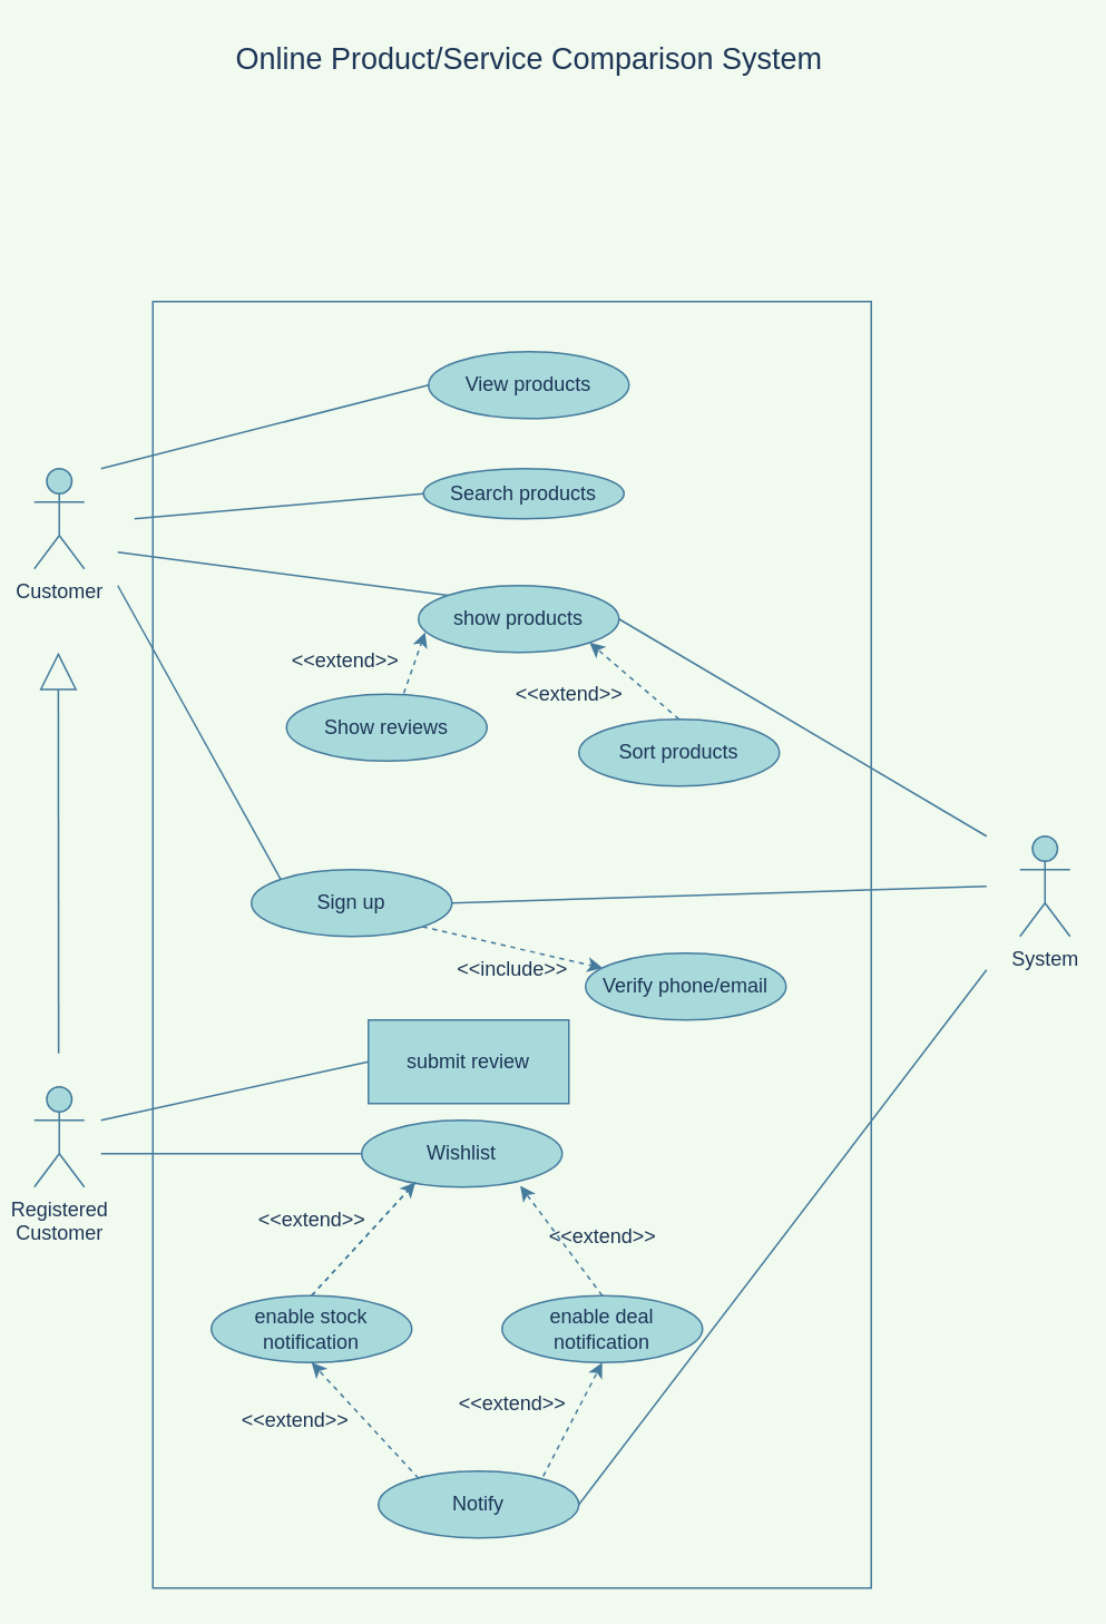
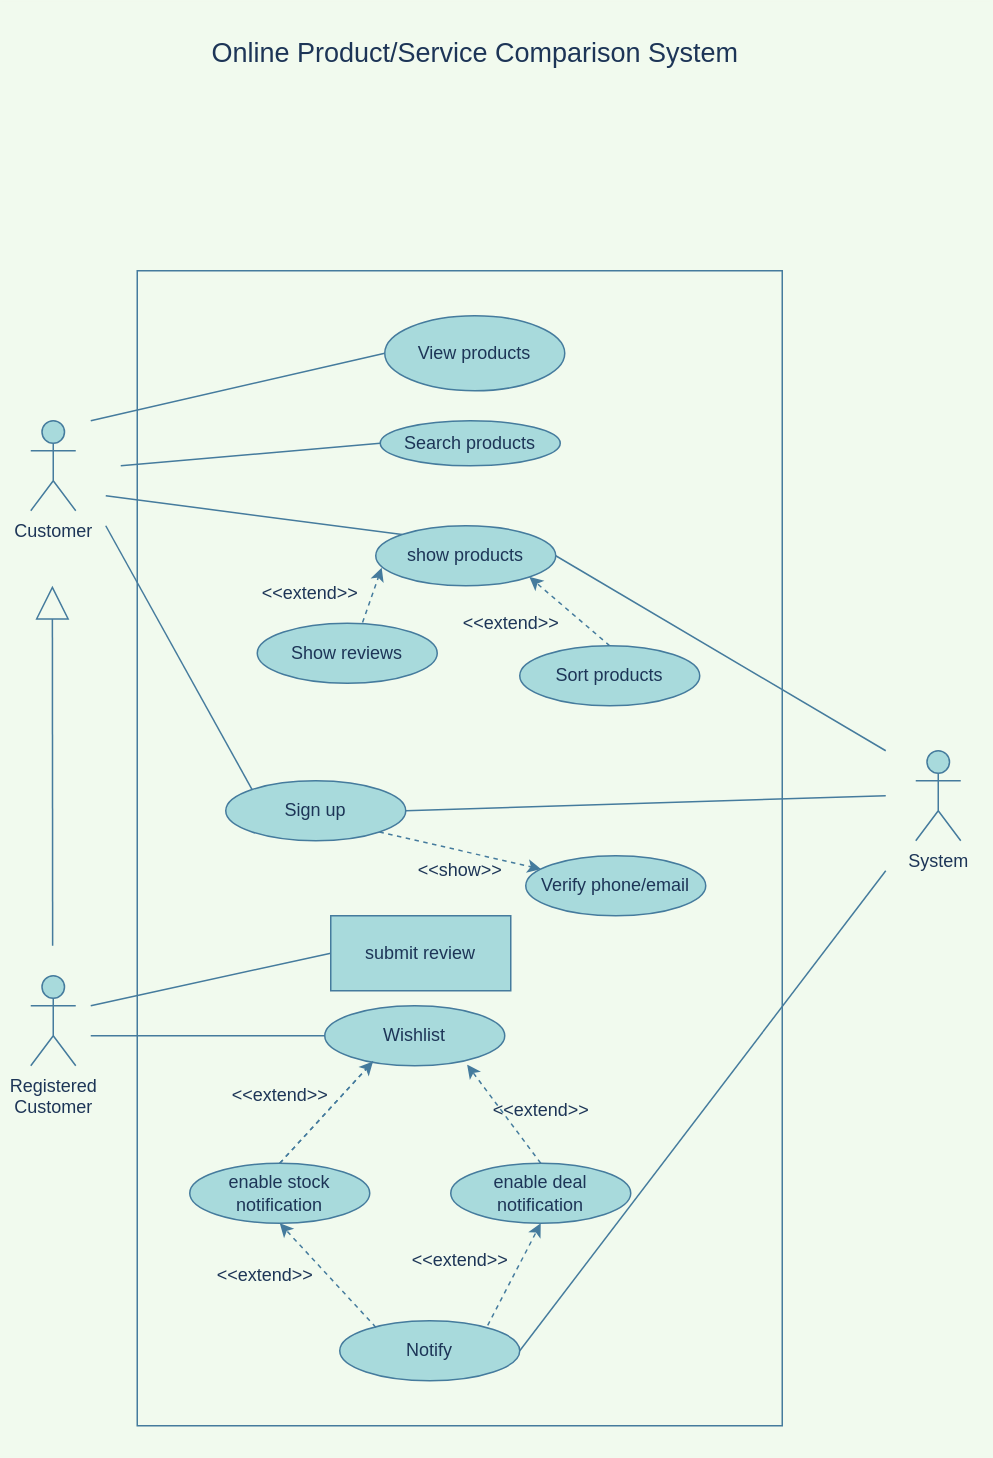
  <mxCell id="0" />
  <mxCell id="1" parent="0" />
  <mxCell id="2" value="" style="rounded=0;whiteSpace=wrap;html=1;fillColor=none;strokeColor=#457B9D;fontColor=#1D3557;" parent="1" vertex="1"><mxGeometry x="91" y="180" width="430" height="770" as="geometry" /></mxCell>
  <mxCell id="3" value="Customer" style="shape=umlActor;verticalLabelPosition=bottom;verticalAlign=top;html=1;outlineConnect=0;fillColor=#A8DADC;strokeColor=#457B9D;fontColor=#1D3557;" parent="1" vertex="1"><mxGeometry x="20" y="280" width="30" height="60" as="geometry" /></mxCell>
  <mxCell id="4" value="Registered&lt;br&gt;Customer" style="shape=umlActor;verticalLabelPosition=bottom;verticalAlign=top;html=1;outlineConnect=0;fillColor=#A8DADC;strokeColor=#457B9D;fontColor=#1D3557;" parent="1" vertex="1"><mxGeometry x="20" y="650" width="30" height="60" as="geometry" /></mxCell>
  <mxCell id="5" style="rounded=0;orthogonalLoop=1;jettySize=auto;html=1;exitX=0;exitY=0.5;exitDx=0;exitDy=0;endArrow=none;endFill=0;strokeColor=#457B9D;fontColor=#1D3557;labelBackgroundColor=#F1FAEE;" parent="1" source="6" edge="1"><mxGeometry relative="1" as="geometry"><mxPoint x="60" y="280" as="targetPoint" /></mxGeometry></mxCell>
- <mxCell id="6" value="View products" style="ellipse;whiteSpace=wrap;html=1;fillColor=#A8DADC;strokeColor=#457B9D;fontColor=#1D3557;" parent="1" vertex="1"><mxGeometry x="256" y="210" width="120" height="40" as="geometry" /></mxCell>
+ <mxCell id="6" value="View products" style="ellipse;whiteSpace=wrap;html=1;fillColor=#A8DADC;strokeColor=#457B9D;fontColor=#1D3557;" parent="1" vertex="1"><mxGeometry x="256" y="210" width="120" height="50" as="geometry" /></mxCell>
  <mxCell id="7" style="edgeStyle=none;rounded=0;orthogonalLoop=1;jettySize=auto;html=1;exitX=1;exitY=0.5;exitDx=0;exitDy=0;endArrow=none;endFill=0;strokeColor=#457B9D;fontColor=#1D3557;labelBackgroundColor=#F1FAEE;" parent="1" source="9" edge="1"><mxGeometry relative="1" as="geometry"><mxPoint x="590" y="500" as="targetPoint" /></mxGeometry></mxCell>
  <mxCell id="8" style="rounded=0;orthogonalLoop=1;jettySize=auto;html=1;exitX=0;exitY=0;exitDx=0;exitDy=0;endArrow=none;endFill=0;labelBackgroundColor=#F1FAEE;strokeColor=#457B9D;fontColor=#1D3557;" edge="1" parent="1" source="9"><mxGeometry relative="1" as="geometry"><mxPoint x="70" y="330" as="targetPoint" /></mxGeometry></mxCell>
  <mxCell id="9" value="show products" style="ellipse;whiteSpace=wrap;html=1;fillColor=#A8DADC;strokeColor=#457B9D;fontColor=#1D3557;" parent="1" vertex="1"><mxGeometry x="250" y="350" width="120" height="40" as="geometry" /></mxCell>
  <mxCell id="10" style="edgeStyle=none;rounded=0;orthogonalLoop=1;jettySize=auto;html=1;exitX=0;exitY=0.5;exitDx=0;exitDy=0;endArrow=none;endFill=0;strokeColor=#457B9D;fontColor=#1D3557;labelBackgroundColor=#F1FAEE;" parent="1" source="11" edge="1"><mxGeometry relative="1" as="geometry"><mxPoint x="60" y="690" as="targetPoint" /></mxGeometry></mxCell>
  <mxCell id="11" value="Wishlist" style="ellipse;whiteSpace=wrap;html=1;fillColor=#A8DADC;strokeColor=#457B9D;fontColor=#1D3557;" parent="1" vertex="1"><mxGeometry x="216" y="670" width="120" height="40" as="geometry" /></mxCell>
  <mxCell id="12" style="rounded=1;sketch=0;orthogonalLoop=1;jettySize=auto;html=1;exitX=1;exitY=0.5;exitDx=0;exitDy=0;strokeColor=#457B9D;fillColor=#A8DADC;fontColor=#1D3557;endArrow=none;endFill=0;" edge="1" parent="1" source="13"><mxGeometry relative="1" as="geometry"><mxPoint x="590" y="580" as="targetPoint" /></mxGeometry></mxCell>
  <mxCell id="13" value="Notify" style="ellipse;whiteSpace=wrap;html=1;fillColor=#A8DADC;strokeColor=#457B9D;fontColor=#1D3557;" parent="1" vertex="1"><mxGeometry x="226" y="880" width="120" height="40" as="geometry" /></mxCell>
  <mxCell id="14" style="edgeStyle=none;rounded=0;orthogonalLoop=1;jettySize=auto;html=1;exitX=0.5;exitY=0;exitDx=0;exitDy=0;entryX=0.268;entryY=0.93;entryDx=0;entryDy=0;entryPerimeter=0;endArrow=none;endFill=0;dashed=1;strokeColor=#457B9D;fontColor=#1D3557;labelBackgroundColor=#F1FAEE;" parent="1" source="16" target="11" edge="1"><mxGeometry relative="1" as="geometry" /></mxCell>
  <mxCell id="15" style="edgeStyle=none;rounded=0;orthogonalLoop=1;jettySize=auto;html=1;exitX=0.201;exitY=0.111;exitDx=0;exitDy=0;entryX=0.5;entryY=1;entryDx=0;entryDy=0;endArrow=classic;endFill=1;exitPerimeter=0;dashed=1;strokeColor=#457B9D;fontColor=#1D3557;labelBackgroundColor=#F1FAEE;" parent="1" source="13" target="16" edge="1"><mxGeometry relative="1" as="geometry" /></mxCell>
  <mxCell id="16" value="enable stock notification" style="ellipse;whiteSpace=wrap;html=1;fillColor=#A8DADC;strokeColor=#457B9D;fontColor=#1D3557;" parent="1" vertex="1"><mxGeometry x="126" y="775" width="120" height="40" as="geometry" /></mxCell>
  <mxCell id="17" style="edgeStyle=none;rounded=0;orthogonalLoop=1;jettySize=auto;html=1;exitX=0.822;exitY=0.077;exitDx=0;exitDy=0;entryX=0.5;entryY=1;entryDx=0;entryDy=0;endArrow=classic;endFill=1;exitPerimeter=0;dashed=1;strokeColor=#457B9D;fontColor=#1D3557;labelBackgroundColor=#F1FAEE;" parent="1" source="13" target="18" edge="1"><mxGeometry relative="1" as="geometry" /></mxCell>
  <mxCell id="18" value="&lt;span&gt;enable deal notification&lt;/span&gt;" style="ellipse;whiteSpace=wrap;html=1;fillColor=#A8DADC;strokeColor=#457B9D;fontColor=#1D3557;" parent="1" vertex="1"><mxGeometry x="300" y="775" width="120" height="40" as="geometry" /></mxCell>
  <mxCell id="19" style="edgeStyle=none;rounded=0;orthogonalLoop=1;jettySize=auto;html=1;exitX=0;exitY=0.5;exitDx=0;exitDy=0;endArrow=none;endFill=0;labelBackgroundColor=#F1FAEE;strokeColor=#457B9D;fontColor=#1D3557;" edge="1" parent="1" source="20"><mxGeometry relative="1" as="geometry"><mxPoint x="80" y="310" as="targetPoint" /></mxGeometry></mxCell>
  <mxCell id="20" value="Search products" style="ellipse;whiteSpace=wrap;html=1;fillColor=#A8DADC;strokeColor=#457B9D;fontColor=#1D3557;" parent="1" vertex="1"><mxGeometry x="253" y="280" width="120" height="30" as="geometry" /></mxCell>
  <mxCell id="21" style="edgeStyle=none;rounded=0;orthogonalLoop=1;jettySize=auto;html=1;exitX=1;exitY=1;exitDx=0;exitDy=0;endArrow=classic;endFill=1;dashed=1;strokeColor=#457B9D;fontColor=#1D3557;labelBackgroundColor=#F1FAEE;" parent="1" source="23" target="25" edge="1"><mxGeometry relative="1" as="geometry" /></mxCell>
  <mxCell id="22" style="edgeStyle=none;rounded=0;orthogonalLoop=1;jettySize=auto;html=1;exitX=0;exitY=0;exitDx=0;exitDy=0;endArrow=none;endFill=0;strokeColor=#457B9D;fontColor=#1D3557;labelBackgroundColor=#F1FAEE;" parent="1" source="23" edge="1"><mxGeometry relative="1" as="geometry"><mxPoint x="70" y="350" as="targetPoint" /></mxGeometry></mxCell>
  <mxCell id="23" value="Sign up" style="ellipse;whiteSpace=wrap;html=1;fillColor=#A8DADC;strokeColor=#457B9D;fontColor=#1D3557;" parent="1" vertex="1"><mxGeometry x="150" y="520" width="120" height="40" as="geometry" /></mxCell>
  <mxCell id="24" style="edgeStyle=none;rounded=0;orthogonalLoop=1;jettySize=auto;html=1;exitX=1;exitY=0.5;exitDx=0;exitDy=0;endArrow=none;endFill=0;strokeColor=#457B9D;fontColor=#1D3557;labelBackgroundColor=#F1FAEE;" parent="1" source="23" edge="1"><mxGeometry relative="1" as="geometry"><mxPoint x="590" y="530" as="targetPoint" /></mxGeometry></mxCell>
  <mxCell id="25" value="Verify phone/email" style="ellipse;whiteSpace=wrap;html=1;fillColor=#A8DADC;strokeColor=#457B9D;fontColor=#1D3557;" parent="1" vertex="1"><mxGeometry x="350" y="570" width="120" height="40" as="geometry" /></mxCell>
  <mxCell id="26" value="System" style="shape=umlActor;verticalLabelPosition=bottom;verticalAlign=top;html=1;outlineConnect=0;fillColor=#A8DADC;strokeColor=#457B9D;fontColor=#1D3557;" parent="1" vertex="1"><mxGeometry x="610" y="500" width="30" height="60" as="geometry" /></mxCell>
  <mxCell id="27" style="edgeStyle=none;rounded=0;orthogonalLoop=1;jettySize=auto;html=1;exitX=0.5;exitY=0;exitDx=0;exitDy=0;entryX=0.268;entryY=0.93;entryDx=0;entryDy=0;entryPerimeter=0;endArrow=classic;endFill=1;dashed=1;strokeColor=#457B9D;fontColor=#1D3557;labelBackgroundColor=#F1FAEE;" parent="1" edge="1"><mxGeometry relative="1" as="geometry"><mxPoint x="186" y="775" as="sourcePoint" /><mxPoint x="248.16" y="707.2" as="targetPoint" /></mxGeometry></mxCell>
  <mxCell id="28" style="edgeStyle=none;rounded=0;orthogonalLoop=1;jettySize=auto;html=1;exitX=0.5;exitY=0;exitDx=0;exitDy=0;entryX=0.791;entryY=0.982;entryDx=0;entryDy=0;entryPerimeter=0;endArrow=classic;endFill=1;dashed=1;strokeColor=#457B9D;fontColor=#1D3557;labelBackgroundColor=#F1FAEE;" parent="1" edge="1" source="18"><mxGeometry relative="1" as="geometry"><mxPoint x="360" y="775" as="sourcePoint" /><mxPoint x="310.92" y="709.28" as="targetPoint" /></mxGeometry></mxCell>
  <mxCell id="29" style="edgeStyle=none;rounded=0;orthogonalLoop=1;jettySize=auto;html=1;entryX=0.5;entryY=1;entryDx=0;entryDy=0;dashed=1;startArrow=none;startFill=0;endArrow=classic;endFill=1;strokeColor=#457B9D;fontColor=#1D3557;labelBackgroundColor=#F1FAEE;" parent="1" source="13" target="13" edge="1"><mxGeometry relative="1" as="geometry" /></mxCell>
- <mxCell id="30" value="&amp;lt;&amp;lt;include&amp;gt;&amp;gt;" style="text;html=1;align=center;verticalAlign=middle;resizable=0;points=[];autosize=1;fontColor=#1D3557;" parent="1" vertex="1"><mxGeometry x="266" y="570" width="80" height="20" as="geometry" /></mxCell>
+ <mxCell id="30" value="&amp;lt;&amp;lt;show&amp;gt;&amp;gt;" style="text;html=1;align=center;verticalAlign=middle;resizable=0;points=[];autosize=1;fontColor=#1D3557;" parent="1" vertex="1"><mxGeometry x="266" y="570" width="80" height="20" as="geometry" /></mxCell>
  <mxCell id="31" value="&amp;lt;&amp;lt;extend&amp;gt;&amp;gt;" style="text;html=1;align=center;verticalAlign=middle;resizable=0;points=[];autosize=1;fontColor=#1D3557;" parent="1" vertex="1"><mxGeometry x="320" y="730" width="80" height="20" as="geometry" /></mxCell>
  <mxCell id="32" value="&amp;lt;&amp;lt;extend&amp;gt;&amp;gt;" style="text;html=1;align=center;verticalAlign=middle;resizable=0;points=[];autosize=1;fontColor=#1D3557;" parent="1" vertex="1"><mxGeometry x="146" y="720" width="80" height="20" as="geometry" /></mxCell>
  <mxCell id="33" value="&amp;lt;&amp;lt;extend&amp;gt;&amp;gt;" style="text;html=1;align=center;verticalAlign=middle;resizable=0;points=[];autosize=1;fontColor=#1D3557;" parent="1" vertex="1"><mxGeometry x="136" y="840" width="80" height="20" as="geometry" /></mxCell>
  <mxCell id="34" value="&amp;lt;&amp;lt;extend&amp;gt;&amp;gt;" style="text;html=1;align=center;verticalAlign=middle;resizable=0;points=[];autosize=1;fontColor=#1D3557;" parent="1" vertex="1"><mxGeometry x="266" y="830" width="80" height="20" as="geometry" /></mxCell>
  <mxCell id="35" style="edgeStyle=none;rounded=0;orthogonalLoop=1;jettySize=auto;html=1;exitX=0.5;exitY=0;exitDx=0;exitDy=0;entryX=1;entryY=1;entryDx=0;entryDy=0;dashed=1;startArrow=none;startFill=0;endArrow=classic;endFill=1;strokeColor=#457B9D;fontColor=#1D3557;labelBackgroundColor=#F1FAEE;" parent="1" source="36" target="9" edge="1"><mxGeometry relative="1" as="geometry" /></mxCell>
  <mxCell id="36" value="Sort products" style="ellipse;whiteSpace=wrap;html=1;fillColor=#A8DADC;strokeColor=#457B9D;fontColor=#1D3557;" parent="1" vertex="1"><mxGeometry x="346" y="430" width="120" height="40" as="geometry" /></mxCell>
  <mxCell id="37" value="&amp;lt;&amp;lt;extend&amp;gt;&amp;gt;" style="text;html=1;align=center;verticalAlign=middle;resizable=0;points=[];autosize=1;fontColor=#1D3557;" parent="1" vertex="1"><mxGeometry x="300" y="405" width="80" height="20" as="geometry" /></mxCell>
  <mxCell id="38" value="" style="endArrow=block;html=1;endFill=0;strokeWidth=1;endSize=20;strokeColor=#457B9D;fontColor=#1D3557;labelBackgroundColor=#F1FAEE;" parent="1" edge="1"><mxGeometry width="50" height="50" relative="1" as="geometry"><mxPoint x="34.59" y="630" as="sourcePoint" /><mxPoint x="34.41" y="390" as="targetPoint" /></mxGeometry></mxCell>
  <mxCell id="39" style="rounded=0;orthogonalLoop=1;jettySize=auto;html=1;exitX=0;exitY=0.5;exitDx=0;exitDy=0;endArrow=none;endFill=0;strokeColor=#457B9D;fontColor=#1D3557;labelBackgroundColor=#F1FAEE;" parent="1" source="40" edge="1"><mxGeometry relative="1" as="geometry"><mxPoint x="60" y="670" as="targetPoint" /></mxGeometry></mxCell>
  <mxCell id="40" value="submit review" style="whiteSpace=wrap;html=1;fillColor=#A8DADC;strokeColor=#457B9D;fontColor=#1D3557;rounded=0;" parent="1" vertex="1"><mxGeometry x="220" y="610" width="120" height="50" as="geometry" /></mxCell>
  <mxCell id="41" style="edgeStyle=none;rounded=0;orthogonalLoop=1;jettySize=auto;html=1;exitX=0.585;exitY=-0.014;exitDx=0;exitDy=0;entryX=0.033;entryY=0.7;entryDx=0;entryDy=0;entryPerimeter=0;endArrow=classic;endFill=1;dashed=1;strokeColor=#457B9D;fontColor=#1D3557;labelBackgroundColor=#F1FAEE;exitPerimeter=0;" parent="1" source="42" target="9" edge="1"><mxGeometry relative="1" as="geometry" /></mxCell>
  <mxCell id="42" value="Show reviews" style="ellipse;whiteSpace=wrap;html=1;fillColor=#A8DADC;strokeColor=#457B9D;fontColor=#1D3557;" parent="1" vertex="1"><mxGeometry x="171" y="415" width="120" height="40" as="geometry" /></mxCell>
  <mxCell id="43" value="&amp;lt;&amp;lt;extend&amp;gt;&amp;gt;" style="text;html=1;align=center;verticalAlign=middle;resizable=0;points=[];autosize=1;fontColor=#1D3557;" parent="1" vertex="1"><mxGeometry x="166" y="385" width="80" height="20" as="geometry" /></mxCell>
  <mxCell id="44" value="&amp;nbsp;Online Product/Service Comparison System&amp;nbsp;" style="text;html=1;align=center;verticalAlign=middle;resizable=0;points=[];autosize=1;fontSize=18;fontColor=#1D3557;" parent="1" vertex="1"><mxGeometry x="126" y="20" width="380" height="30" as="geometry" /></mxCell>
